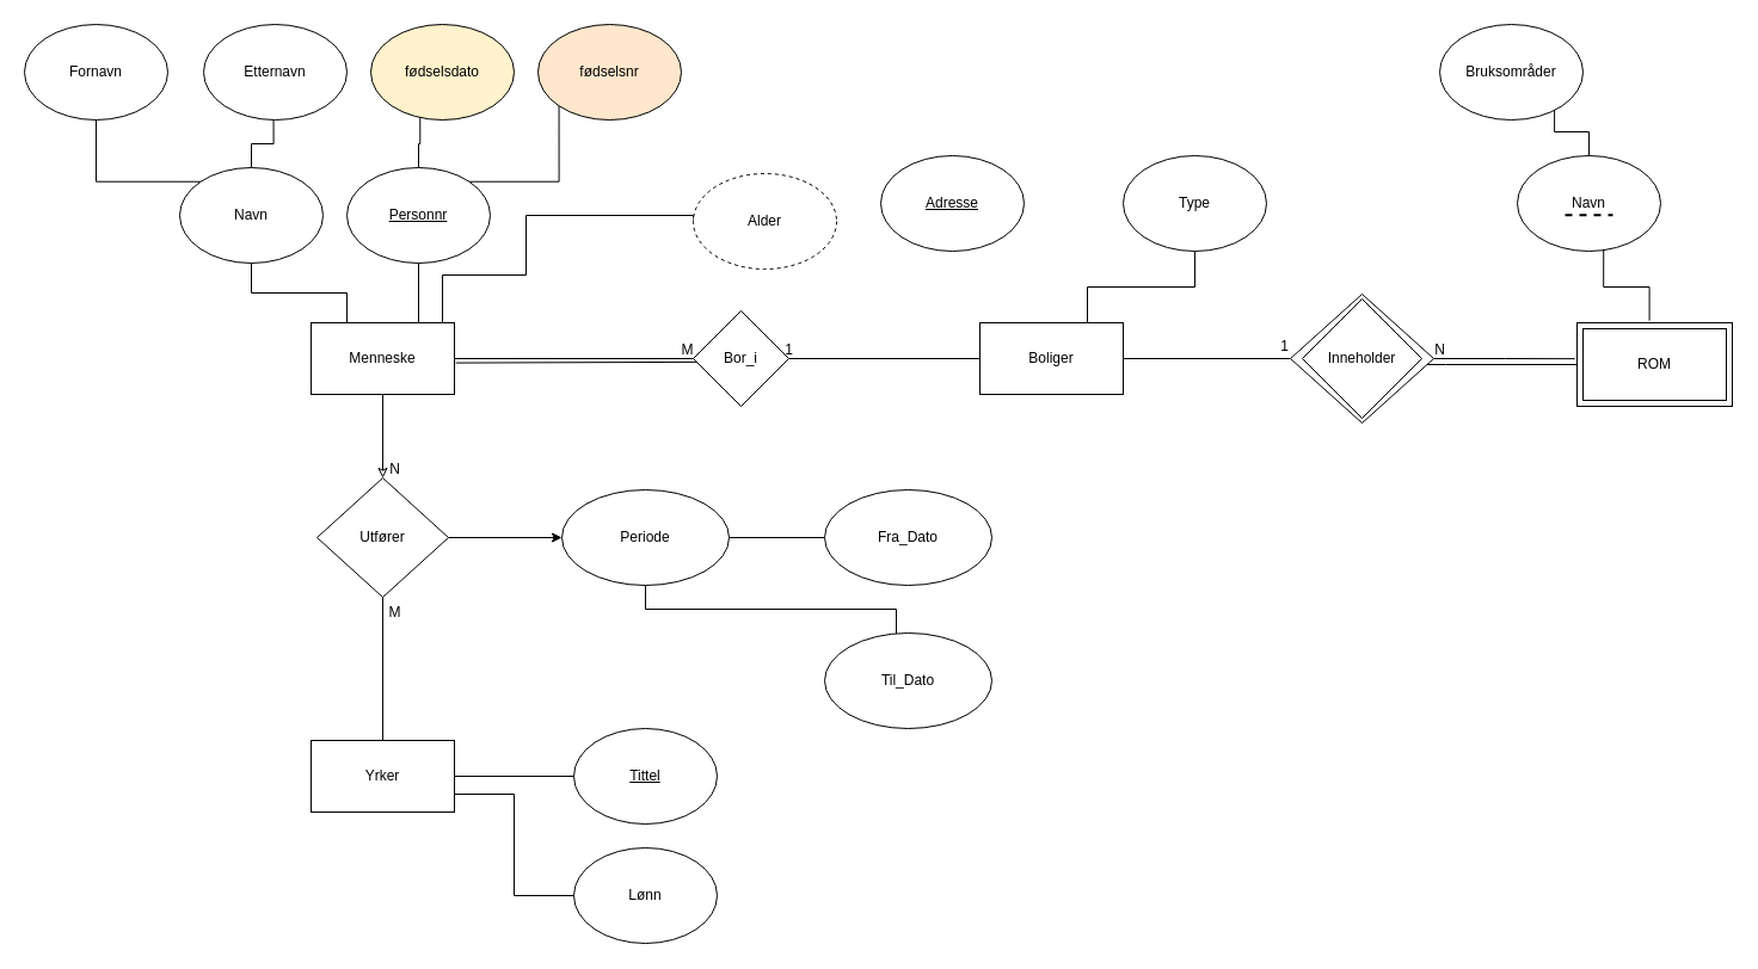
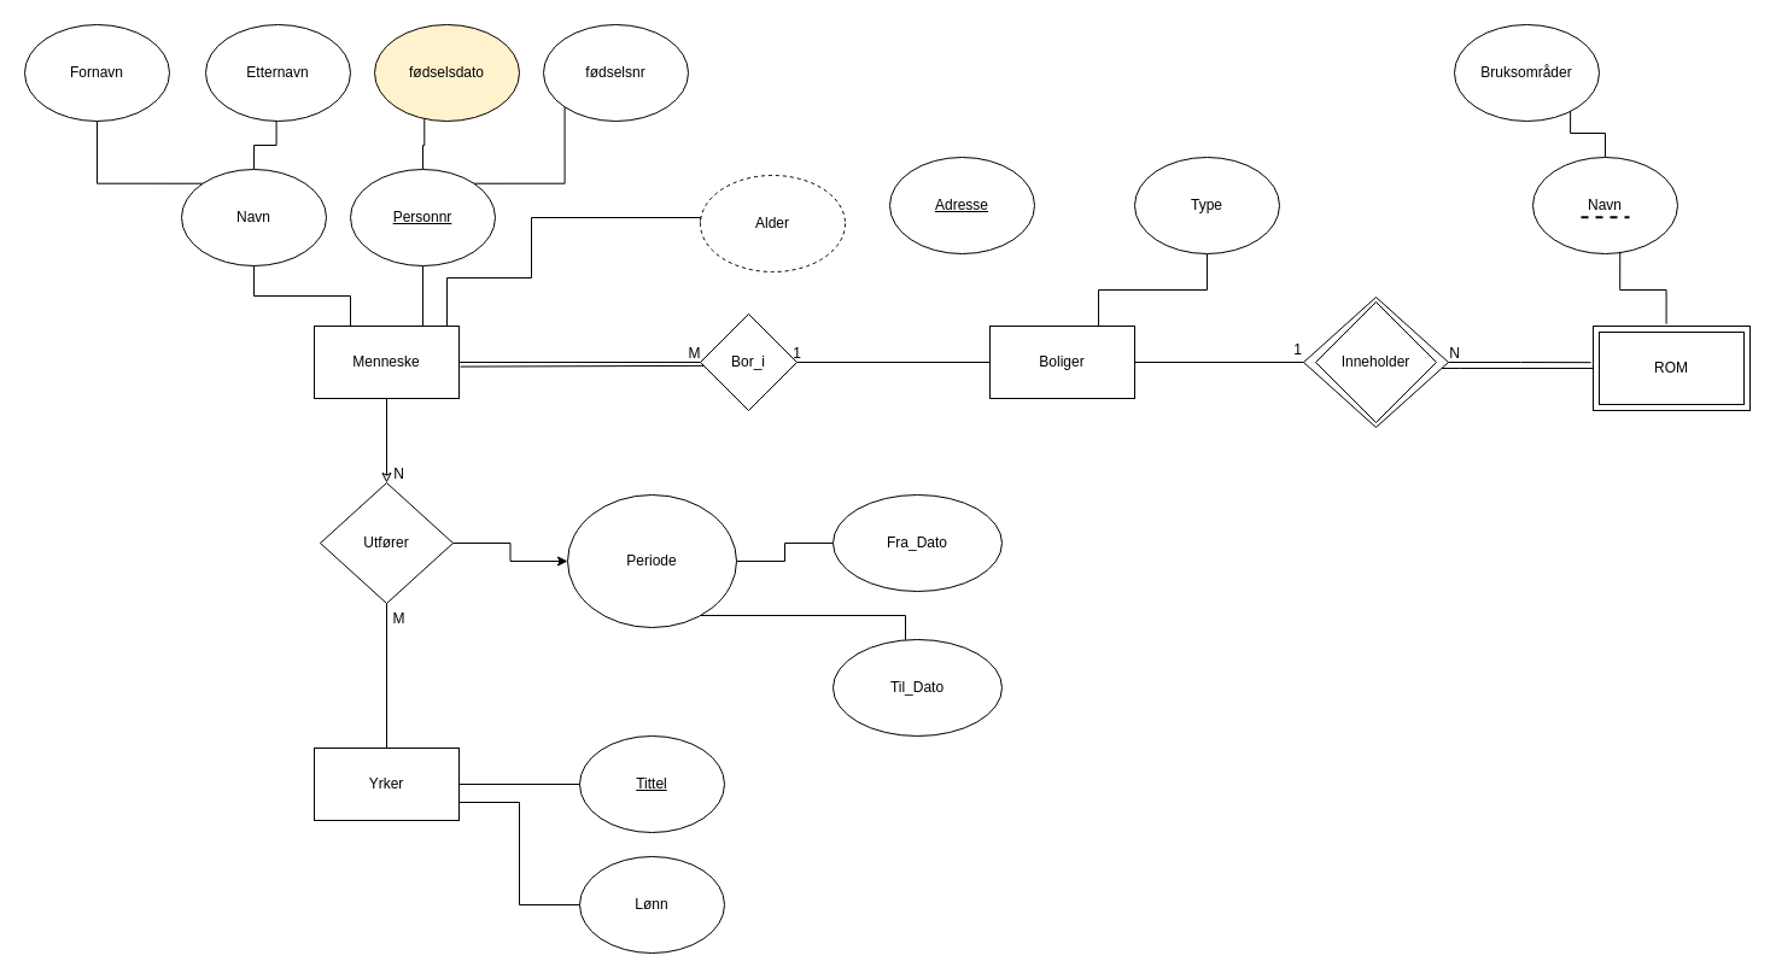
  <mxCell id="0" />
  <mxCell id="1" parent="0" />
  <mxCell id="2" style="edgeStyle=orthogonalEdgeStyle;rounded=0;orthogonalLoop=1;jettySize=auto;html=1;exitX=0.75;exitY=0;exitDx=0;exitDy=0;entryX=0.5;entryY=1;entryDx=0;entryDy=0;endArrow=none;endFill=0;" edge="1" parent="1" source="7" target="15"><mxGeometry relative="1" as="geometry" /></mxCell>
  <mxCell id="3" style="edgeStyle=orthogonalEdgeStyle;rounded=0;orthogonalLoop=1;jettySize=auto;html=1;exitX=0.25;exitY=0;exitDx=0;exitDy=0;entryX=0.5;entryY=1;entryDx=0;entryDy=0;endArrow=none;endFill=0;" edge="1" parent="1" source="7" target="10"><mxGeometry relative="1" as="geometry" /></mxCell>
  <mxCell id="4" style="edgeStyle=orthogonalEdgeStyle;rounded=0;orthogonalLoop=1;jettySize=auto;html=1;exitX=0.877;exitY=0.008;exitDx=0;exitDy=0;entryX=0;entryY=0.5;entryDx=0;entryDy=0;endArrow=none;endFill=0;exitPerimeter=0;" edge="1" parent="1" source="7" target="18"><mxGeometry relative="1" as="geometry"><Array as="points"><mxPoint x="370" y="271" /><mxPoint x="370" y="230" /><mxPoint x="440" y="230" /><mxPoint x="440" y="180" /></Array></mxGeometry></mxCell>
  <mxCell id="5" style="edgeStyle=orthogonalEdgeStyle;rounded=0;orthogonalLoop=1;jettySize=auto;html=1;exitX=1;exitY=0.5;exitDx=0;exitDy=0;entryX=0;entryY=0.5;entryDx=0;entryDy=0;endArrow=none;endFill=0;" edge="1" parent="1" source="7" target="23"><mxGeometry relative="1" as="geometry" /></mxCell>
  <mxCell id="6" value="" style="edgeStyle=orthogonalEdgeStyle;rounded=0;orthogonalLoop=1;jettySize=auto;html=1;endArrow=classic;endFill=0;" edge="1" parent="1" source="7" target="43"><mxGeometry relative="1" as="geometry" /></mxCell>
  <mxCell id="7" value="Menneske" style="rounded=0;whiteSpace=wrap;html=1;" vertex="1" parent="1"><mxGeometry x="260" y="270" width="120" height="60" as="geometry" /></mxCell>
  <mxCell id="8" style="edgeStyle=orthogonalEdgeStyle;rounded=0;orthogonalLoop=1;jettySize=auto;html=1;exitX=0.5;exitY=0;exitDx=0;exitDy=0;entryX=0.488;entryY=0.982;entryDx=0;entryDy=0;entryPerimeter=0;endArrow=none;endFill=0;" edge="1" parent="1" source="10" target="12"><mxGeometry relative="1" as="geometry" /></mxCell>
  <mxCell id="9" style="edgeStyle=orthogonalEdgeStyle;rounded=0;orthogonalLoop=1;jettySize=auto;html=1;exitX=0;exitY=0;exitDx=0;exitDy=0;endArrow=none;endFill=0;" edge="1" parent="1" source="10" target="11"><mxGeometry relative="1" as="geometry" /></mxCell>
  <mxCell id="10" value="Navn" style="ellipse;whiteSpace=wrap;html=1;" vertex="1" parent="1"><mxGeometry x="150" y="140" width="120" height="80" as="geometry" /></mxCell>
  <mxCell id="11" value="Fornavn" style="ellipse;whiteSpace=wrap;html=1;" vertex="1" parent="1"><mxGeometry x="20" y="20" width="120" height="80" as="geometry" /></mxCell>
  <mxCell id="12" value="Etternavn" style="ellipse;whiteSpace=wrap;html=1;" vertex="1" parent="1"><mxGeometry x="170" y="20" width="120" height="80" as="geometry" /></mxCell>
  <mxCell id="13" style="edgeStyle=orthogonalEdgeStyle;rounded=0;orthogonalLoop=1;jettySize=auto;html=1;exitX=1;exitY=0;exitDx=0;exitDy=0;entryX=0;entryY=1;entryDx=0;entryDy=0;endArrow=none;endFill=0;" edge="1" parent="1" source="15" target="17"><mxGeometry relative="1" as="geometry" /></mxCell>
  <mxCell id="14" style="edgeStyle=orthogonalEdgeStyle;rounded=0;orthogonalLoop=1;jettySize=auto;html=1;exitX=0.5;exitY=0;exitDx=0;exitDy=0;entryX=0.344;entryY=0.974;entryDx=0;entryDy=0;entryPerimeter=0;endArrow=none;endFill=0;" edge="1" parent="1" source="15" target="16"><mxGeometry relative="1" as="geometry" /></mxCell>
  <mxCell id="15" value="&lt;u&gt;Personnr&lt;/u&gt;" style="ellipse;whiteSpace=wrap;html=1;" vertex="1" parent="1"><mxGeometry x="290" y="140" width="120" height="80" as="geometry" /></mxCell>
  <mxCell id="16" value="fødselsdato" style="ellipse;whiteSpace=wrap;html=1;fillColor=#fff2cc;" vertex="1" parent="1"><mxGeometry x="310" y="20" width="120" height="80" as="geometry" /></mxCell>
- <mxCell id="17" value="fødselsnr" style="ellipse;whiteSpace=wrap;html=1;fillColor=#ffe6cc;" vertex="1" parent="1"><mxGeometry x="450" y="20" width="120" height="80" as="geometry" /></mxCell>
+ <mxCell id="17" value="fødselsnr" style="ellipse;whiteSpace=wrap;html=1;" vertex="1" parent="1"><mxGeometry x="450" y="20" width="120" height="80" as="geometry" /></mxCell>
  <mxCell id="18" value="Alder" style="ellipse;whiteSpace=wrap;html=1;dashed=1;" vertex="1" parent="1"><mxGeometry x="580" y="145" width="120" height="80" as="geometry" /></mxCell>
  <mxCell id="19" style="edgeStyle=orthogonalEdgeStyle;rounded=0;orthogonalLoop=1;jettySize=auto;html=1;exitX=0.75;exitY=0;exitDx=0;exitDy=0;endArrow=none;endFill=0;" edge="1" parent="1" source="21" target="27"><mxGeometry relative="1" as="geometry" /></mxCell>
  <mxCell id="20" style="edgeStyle=orthogonalEdgeStyle;rounded=0;orthogonalLoop=1;jettySize=auto;html=1;exitX=1;exitY=0.5;exitDx=0;exitDy=0;entryX=0;entryY=0.5;entryDx=0;entryDy=0;endArrow=none;endFill=0;" edge="1" parent="1" source="21" target="29"><mxGeometry relative="1" as="geometry" /></mxCell>
  <mxCell id="21" value="Boliger" style="rounded=0;whiteSpace=wrap;html=1;" vertex="1" parent="1"><mxGeometry x="820" y="270" width="120" height="60" as="geometry" /></mxCell>
  <mxCell id="22" style="edgeStyle=orthogonalEdgeStyle;rounded=0;orthogonalLoop=1;jettySize=auto;html=1;exitX=1;exitY=0.5;exitDx=0;exitDy=0;entryX=0;entryY=0.5;entryDx=0;entryDy=0;endArrow=none;endFill=0;" edge="1" parent="1" source="23" target="21"><mxGeometry relative="1" as="geometry" /></mxCell>
  <mxCell id="23" value="Bor_i" style="rhombus;whiteSpace=wrap;html=1;" vertex="1" parent="1"><mxGeometry x="580" y="260" width="80" height="80" as="geometry" /></mxCell>
  <mxCell id="24" value="1" style="text;html=1;align=center;verticalAlign=middle;resizable=0;points=[];autosize=1;strokeColor=none;fillColor=none;" vertex="1" parent="1"><mxGeometry x="645" y="278" width="30" height="30" as="geometry" /></mxCell>
  <mxCell id="25" value="M" style="text;html=1;align=center;verticalAlign=middle;resizable=0;points=[];autosize=1;strokeColor=none;fillColor=none;" vertex="1" parent="1"><mxGeometry x="560" y="278" width="30" height="30" as="geometry" /></mxCell>
  <mxCell id="26" value="&lt;u&gt;Adresse&lt;/u&gt;" style="ellipse;whiteSpace=wrap;html=1;" vertex="1" parent="1"><mxGeometry x="737" y="130" width="120" height="80" as="geometry" /></mxCell>
  <mxCell id="27" value="&lt;div&gt;Type&lt;/div&gt;" style="ellipse;whiteSpace=wrap;html=1;" vertex="1" parent="1"><mxGeometry x="940" y="130" width="120" height="80" as="geometry" /></mxCell>
  <mxCell id="28" style="edgeStyle=orthogonalEdgeStyle;rounded=0;orthogonalLoop=1;jettySize=auto;html=1;exitX=1;exitY=0.5;exitDx=0;exitDy=0;endArrow=none;endFill=0;entryX=-0.014;entryY=0.431;entryDx=0;entryDy=0;entryPerimeter=0;" edge="1" parent="1" source="29" target="37"><mxGeometry relative="1" as="geometry"><mxPoint x="1380" y="310" as="targetPoint" /></mxGeometry></mxCell>
  <mxCell id="29" value="Inneholder" style="rhombus;whiteSpace=wrap;html=1;" vertex="1" parent="1"><mxGeometry x="1080" y="246" width="120" height="108" as="geometry" /></mxCell>
  <mxCell id="30" value="1" style="text;html=1;align=center;verticalAlign=middle;resizable=0;points=[];autosize=1;strokeColor=none;fillColor=none;" vertex="1" parent="1"><mxGeometry x="1060" y="275" width="30" height="30" as="geometry" /></mxCell>
  <mxCell id="31" style="edgeStyle=orthogonalEdgeStyle;rounded=0;orthogonalLoop=1;jettySize=auto;html=1;exitX=0.5;exitY=0;exitDx=0;exitDy=0;entryX=0.801;entryY=0.877;entryDx=0;entryDy=0;entryPerimeter=0;endArrow=none;endFill=0;" edge="1" parent="1" source="32" target="40"><mxGeometry relative="1" as="geometry" /></mxCell>
  <mxCell id="32" value="Navn" style="ellipse;whiteSpace=wrap;html=1;perimeterSpacing=0;strokeColor=default;gradientColor=none;fillColor=default;" vertex="1" parent="1"><mxGeometry x="1270" y="130" width="120" height="80" as="geometry" /></mxCell>
  <mxCell id="33" style="edgeStyle=orthogonalEdgeStyle;rounded=0;orthogonalLoop=1;jettySize=auto;html=1;exitX=0.466;exitY=-0.026;exitDx=0;exitDy=0;exitPerimeter=0;entryX=0.602;entryY=0.978;entryDx=0;entryDy=0;entryPerimeter=0;endArrow=none;endFill=0;" edge="1" parent="1" source="37" target="32"><mxGeometry relative="1" as="geometry"><mxPoint x="1405" y="270" as="sourcePoint" /><mxPoint x="1362.15" y="214.64" as="targetPoint" /></mxGeometry></mxCell>
  <mxCell id="34" value="" style="endArrow=none;dashed=1;html=1;strokeWidth=2;rounded=0;" edge="1" parent="1"><mxGeometry width="50" height="50" relative="1" as="geometry"><mxPoint x="1310" y="179.82" as="sourcePoint" /><mxPoint x="1350" y="179.82" as="targetPoint" /></mxGeometry></mxCell>
  <mxCell id="35" value="" style="rounded=0;whiteSpace=wrap;html=1;" vertex="1" parent="1"><mxGeometry x="1325" y="275" width="120" height="60" as="geometry" /></mxCell>
  <mxCell id="36" style="edgeStyle=orthogonalEdgeStyle;rounded=0;orthogonalLoop=1;jettySize=auto;html=1;exitX=0;exitY=0.5;exitDx=0;exitDy=0;endArrow=none;endFill=0;" edge="1" parent="1" source="37" target="29"><mxGeometry relative="1" as="geometry"><Array as="points"><mxPoint x="1210" y="305" /><mxPoint x="1210" y="305" /></Array></mxGeometry></mxCell>
  <mxCell id="37" value="ROM" style="rounded=0;whiteSpace=wrap;html=1;fillColor=none;" vertex="1" parent="1"><mxGeometry x="1320" y="270" width="130" height="70" as="geometry" /></mxCell>
  <mxCell id="38" value="N" style="text;html=1;align=center;verticalAlign=middle;resizable=0;points=[];autosize=1;strokeColor=none;fillColor=none;" vertex="1" parent="1"><mxGeometry x="1190" y="278" width="30" height="30" as="geometry" /></mxCell>
  <mxCell id="39" value="" style="rhombus;whiteSpace=wrap;html=1;fillColor=none;" vertex="1" parent="1"><mxGeometry x="1090" y="250" width="100" height="100" as="geometry" /></mxCell>
  <mxCell id="40" value="Bruksområder" style="ellipse;whiteSpace=wrap;html=1;" vertex="1" parent="1"><mxGeometry x="1205" y="20" width="120" height="80" as="geometry" /></mxCell>
  <mxCell id="41" style="edgeStyle=orthogonalEdgeStyle;rounded=0;orthogonalLoop=1;jettySize=auto;html=1;exitX=0.5;exitY=1;exitDx=0;exitDy=0;entryX=0.5;entryY=0;entryDx=0;entryDy=0;endArrow=none;endFill=0;" edge="1" parent="1" source="43" target="47"><mxGeometry relative="1" as="geometry" /></mxCell>
  <mxCell id="42" value="" style="edgeStyle=orthogonalEdgeStyle;rounded=0;orthogonalLoop=1;jettySize=auto;html=1;" edge="1" parent="1" source="43" target="50"><mxGeometry relative="1" as="geometry" /></mxCell>
  <mxCell id="43" value="Utfører" style="rhombus;whiteSpace=wrap;html=1;rounded=0;" vertex="1" parent="1"><mxGeometry x="265" y="400" width="110" height="100" as="geometry" /></mxCell>
  <mxCell id="44" value="" style="endArrow=none;html=1;rounded=0;exitX=1.009;exitY=0.56;exitDx=0;exitDy=0;exitPerimeter=0;entryX=0.033;entryY=0.536;entryDx=0;entryDy=0;entryPerimeter=0;" edge="1" parent="1" source="7" target="23"><mxGeometry width="50" height="50" relative="1" as="geometry"><mxPoint x="460" y="340" as="sourcePoint" /><mxPoint x="510" y="290" as="targetPoint" /></mxGeometry></mxCell>
  <mxCell id="45" style="edgeStyle=orthogonalEdgeStyle;rounded=0;orthogonalLoop=1;jettySize=auto;html=1;exitX=1;exitY=0.5;exitDx=0;exitDy=0;entryX=0;entryY=0.5;entryDx=0;entryDy=0;endArrow=none;endFill=0;" edge="1" parent="1" source="47" target="53"><mxGeometry relative="1" as="geometry" /></mxCell>
  <mxCell id="46" style="edgeStyle=orthogonalEdgeStyle;rounded=0;orthogonalLoop=1;jettySize=auto;html=1;exitX=1;exitY=0.75;exitDx=0;exitDy=0;entryX=0;entryY=0.5;entryDx=0;entryDy=0;endArrow=none;endFill=0;" edge="1" parent="1" source="47" target="54"><mxGeometry relative="1" as="geometry" /></mxCell>
  <mxCell id="47" value="Yrker" style="rounded=0;whiteSpace=wrap;html=1;" vertex="1" parent="1"><mxGeometry x="260" y="620" width="120" height="60" as="geometry" /></mxCell>
  <mxCell id="48" value="" style="edgeStyle=orthogonalEdgeStyle;rounded=0;orthogonalLoop=1;jettySize=auto;html=1;endArrow=none;endFill=0;" edge="1" parent="1" source="50" target="51"><mxGeometry relative="1" as="geometry" /></mxCell>
  <mxCell id="49" value="" style="edgeStyle=orthogonalEdgeStyle;rounded=0;orthogonalLoop=1;jettySize=auto;html=1;endArrow=none;endFill=0;" edge="1" parent="1" source="50" target="52"><mxGeometry relative="1" as="geometry"><Array as="points"><mxPoint x="540" y="510" /><mxPoint x="750" y="510" /></Array></mxGeometry></mxCell>
- <mxCell id="50" value="Periode" style="ellipse;whiteSpace=wrap;html=1;rounded=0;" vertex="1" parent="1"><mxGeometry x="470" y="410" width="140" height="80" as="geometry" /></mxCell>
+ <mxCell id="50" value="Periode" style="ellipse;whiteSpace=wrap;html=1;rounded=0;" vertex="1" parent="1"><mxGeometry x="470" y="410" width="140" height="110" as="geometry" /></mxCell>
  <mxCell id="51" value="Fra_Dato" style="ellipse;whiteSpace=wrap;html=1;rounded=0;" vertex="1" parent="1"><mxGeometry x="690" y="410" width="140" height="80" as="geometry" /></mxCell>
  <mxCell id="52" value="Til_Dato" style="ellipse;whiteSpace=wrap;html=1;rounded=0;" vertex="1" parent="1"><mxGeometry x="690" y="530" width="140" height="80" as="geometry" /></mxCell>
  <mxCell id="53" value="&lt;u&gt;Tittel&lt;/u&gt;" style="ellipse;whiteSpace=wrap;html=1;" vertex="1" parent="1"><mxGeometry x="480" y="610" width="120" height="80" as="geometry" /></mxCell>
  <mxCell id="54" value="Lønn" style="ellipse;whiteSpace=wrap;html=1;" vertex="1" parent="1"><mxGeometry x="480" y="710" width="120" height="80" as="geometry" /></mxCell>
  <mxCell id="55" value="N" style="text;html=1;align=center;verticalAlign=middle;resizable=0;points=[];autosize=1;strokeColor=none;fillColor=none;" vertex="1" parent="1"><mxGeometry x="315" y="378" width="30" height="30" as="geometry" /></mxCell>
  <mxCell id="56" value="M" style="text;html=1;align=center;verticalAlign=middle;resizable=0;points=[];autosize=1;strokeColor=none;fillColor=none;" vertex="1" parent="1"><mxGeometry x="315" y="498" width="30" height="30" as="geometry" /></mxCell>
